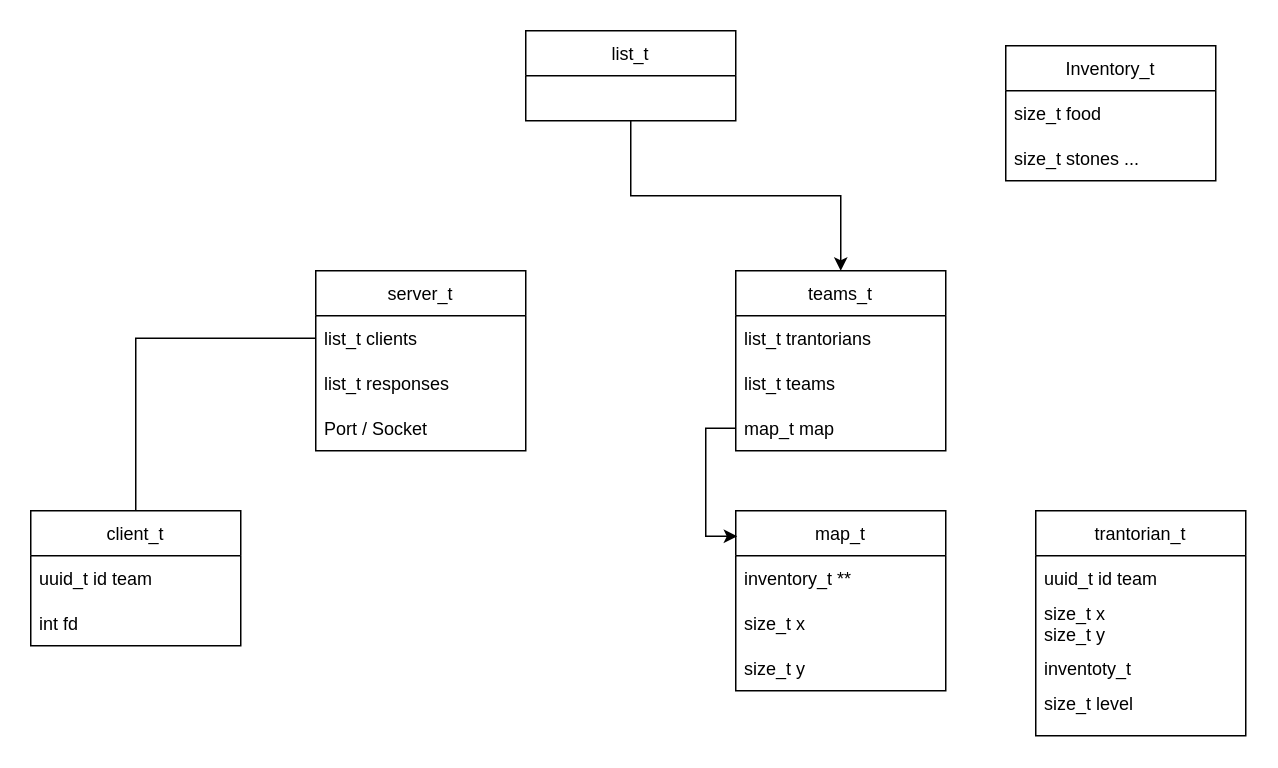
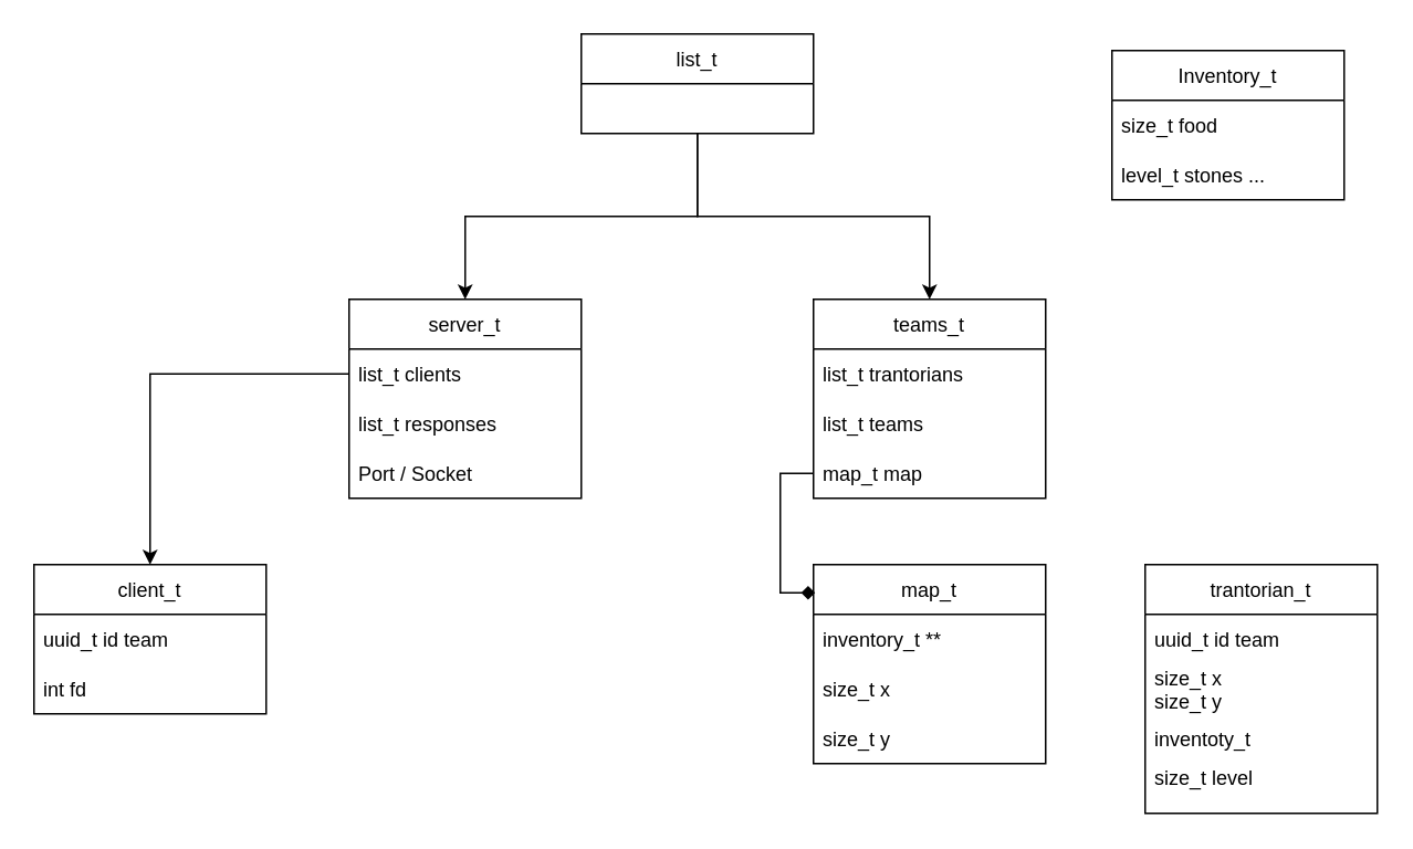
  <mxCell id="0" />
  <mxCell id="1" parent="0" />
  <mxCell id="2" style="edgeStyle=orthogonalEdgeStyle;rounded=0;orthogonalLoop=1;jettySize=auto;html=1;entryX=0.5;entryY=0;entryDx=0;entryDy=0;" parent="1" source="4" target="9" edge="1"><mxGeometry relative="1" as="geometry" /></mxCell>
+ <mxCell id="3" style="edgeStyle=orthogonalEdgeStyle;rounded=0;orthogonalLoop=1;jettySize=auto;html=1;" parent="1" source="4" target="5" edge="1"><mxGeometry relative="1" as="geometry" /></mxCell>
  <mxCell id="4" value="list_t" style="swimlane;fontStyle=0;childLayout=stackLayout;horizontal=1;startSize=30;horizontalStack=0;resizeParent=1;resizeParentMax=0;resizeLast=0;collapsible=1;marginBottom=0;" parent="1" vertex="1"><mxGeometry x="350" y="20" width="140" height="60" as="geometry" /></mxCell>
  <mxCell id="5" value="server_t" style="swimlane;fontStyle=0;childLayout=stackLayout;horizontal=1;startSize=30;horizontalStack=0;resizeParent=1;resizeParentMax=0;resizeLast=0;collapsible=1;marginBottom=0;" parent="1" vertex="1"><mxGeometry x="210" y="180" width="140" height="120" as="geometry" /></mxCell>
  <mxCell id="6" value="list_t clients" style="text;strokeColor=none;fillColor=none;align=left;verticalAlign=middle;spacingLeft=4;spacingRight=4;overflow=hidden;points=[[0,0.5],[1,0.5]];portConstraint=eastwest;rotatable=0;" parent="5" vertex="1"><mxGeometry y="30" width="140" height="30" as="geometry" /></mxCell>
  <mxCell id="7" value="list_t responses" style="text;strokeColor=none;fillColor=none;align=left;verticalAlign=middle;spacingLeft=4;spacingRight=4;overflow=hidden;points=[[0,0.5],[1,0.5]];portConstraint=eastwest;rotatable=0;" parent="5" vertex="1"><mxGeometry y="60" width="140" height="30" as="geometry" /></mxCell>
  <mxCell id="8" value="Port / Socket" style="text;strokeColor=none;fillColor=none;align=left;verticalAlign=middle;spacingLeft=4;spacingRight=4;overflow=hidden;points=[[0,0.5],[1,0.5]];portConstraint=eastwest;rotatable=0;" parent="5" vertex="1"><mxGeometry y="90" width="140" height="30" as="geometry" /></mxCell>
  <mxCell id="9" value="teams_t" style="swimlane;fontStyle=0;childLayout=stackLayout;horizontal=1;startSize=30;horizontalStack=0;resizeParent=1;resizeParentMax=0;resizeLast=0;collapsible=1;marginBottom=0;" parent="1" vertex="1"><mxGeometry x="490" y="180" width="140" height="120" as="geometry" /></mxCell>
  <mxCell id="10" value="list_t trantorians" style="text;strokeColor=none;fillColor=none;align=left;verticalAlign=middle;spacingLeft=4;spacingRight=4;overflow=hidden;points=[[0,0.5],[1,0.5]];portConstraint=eastwest;rotatable=0;" parent="9" vertex="1"><mxGeometry y="30" width="140" height="30" as="geometry" /></mxCell>
  <mxCell id="11" value="list_t teams" style="text;strokeColor=none;fillColor=none;align=left;verticalAlign=middle;spacingLeft=4;spacingRight=4;overflow=hidden;points=[[0,0.5],[1,0.5]];portConstraint=eastwest;rotatable=0;" vertex="1" parent="9"><mxGeometry y="60" width="140" height="30" as="geometry" /></mxCell>
  <mxCell id="12" value="map_t map" style="text;strokeColor=none;fillColor=none;align=left;verticalAlign=middle;spacingLeft=4;spacingRight=4;overflow=hidden;points=[[0,0.5],[1,0.5]];portConstraint=eastwest;rotatable=0;" parent="9" vertex="1"><mxGeometry y="90" width="140" height="30" as="geometry" /></mxCell>
  <mxCell id="13" value="client_t" style="swimlane;fontStyle=0;childLayout=stackLayout;horizontal=1;startSize=30;horizontalStack=0;resizeParent=1;resizeParentMax=0;resizeLast=0;collapsible=1;marginBottom=0;" parent="1" vertex="1"><mxGeometry x="20" y="340" width="140" height="90" as="geometry" /></mxCell>
  <mxCell id="14" value="uuid_t id team" style="text;strokeColor=none;fillColor=none;align=left;verticalAlign=middle;spacingLeft=4;spacingRight=4;overflow=hidden;points=[[0,0.5],[1,0.5]];portConstraint=eastwest;rotatable=0;" parent="13" vertex="1"><mxGeometry y="30" width="140" height="30" as="geometry" /></mxCell>
  <mxCell id="15" value="int fd" style="text;strokeColor=none;fillColor=none;align=left;verticalAlign=middle;spacingLeft=4;spacingRight=4;overflow=hidden;points=[[0,0.5],[1,0.5]];portConstraint=eastwest;rotatable=0;" parent="13" vertex="1"><mxGeometry y="60" width="140" height="30" as="geometry" /></mxCell>
  <mxCell id="16" value="trantorian_t" style="swimlane;fontStyle=0;childLayout=stackLayout;horizontal=1;startSize=30;horizontalStack=0;resizeParent=1;resizeParentMax=0;resizeLast=0;collapsible=1;marginBottom=0;" parent="1" vertex="1"><mxGeometry x="690" y="340" width="140" height="150" as="geometry" /></mxCell>
  <mxCell id="17" value="uuid_t id team" style="text;strokeColor=none;fillColor=none;align=left;verticalAlign=middle;spacingLeft=4;spacingRight=4;overflow=hidden;points=[[0,0.5],[1,0.5]];portConstraint=eastwest;rotatable=0;" parent="16" vertex="1"><mxGeometry y="30" width="140" height="30" as="geometry" /></mxCell>
  <mxCell id="18" value="size_t x&#10;size_t y&#10;" style="text;strokeColor=none;fillColor=none;align=left;verticalAlign=middle;spacingLeft=4;spacingRight=4;overflow=hidden;points=[[0,0.5],[1,0.5]];portConstraint=eastwest;rotatable=0;" parent="16" vertex="1"><mxGeometry y="60" width="140" height="30" as="geometry" /></mxCell>
  <mxCell id="19" value="inventoty_t" style="text;strokeColor=none;fillColor=none;align=left;verticalAlign=middle;spacingLeft=4;spacingRight=4;overflow=hidden;points=[[0,0.5],[1,0.5]];portConstraint=eastwest;rotatable=0;" parent="16" vertex="1"><mxGeometry y="90" width="140" height="30" as="geometry" /></mxCell>
  <mxCell id="20" value="size_t level&#10;" style="text;strokeColor=none;fillColor=none;align=left;verticalAlign=middle;spacingLeft=4;spacingRight=4;overflow=hidden;points=[[0,0.5],[1,0.5]];portConstraint=eastwest;rotatable=0;" parent="16" vertex="1"><mxGeometry y="120" width="140" height="30" as="geometry" /></mxCell>
  <mxCell id="21" value="map_t" style="swimlane;fontStyle=0;childLayout=stackLayout;horizontal=1;startSize=30;horizontalStack=0;resizeParent=1;resizeParentMax=0;resizeLast=0;collapsible=1;marginBottom=0;" parent="1" vertex="1"><mxGeometry x="490" y="340" width="140" height="120" as="geometry" /></mxCell>
  <mxCell id="22" value="inventory_t **" style="text;strokeColor=none;fillColor=none;align=left;verticalAlign=middle;spacingLeft=4;spacingRight=4;overflow=hidden;points=[[0,0.5],[1,0.5]];portConstraint=eastwest;rotatable=0;" parent="21" vertex="1"><mxGeometry y="30" width="140" height="30" as="geometry" /></mxCell>
  <mxCell id="23" value="size_t x" style="text;strokeColor=none;fillColor=none;align=left;verticalAlign=middle;spacingLeft=4;spacingRight=4;overflow=hidden;points=[[0,0.5],[1,0.5]];portConstraint=eastwest;rotatable=0;" parent="21" vertex="1"><mxGeometry y="60" width="140" height="30" as="geometry" /></mxCell>
  <mxCell id="24" value="size_t y" style="text;strokeColor=none;fillColor=none;align=left;verticalAlign=middle;spacingLeft=4;spacingRight=4;overflow=hidden;points=[[0,0.5],[1,0.5]];portConstraint=eastwest;rotatable=0;" parent="21" vertex="1"><mxGeometry y="90" width="140" height="30" as="geometry" /></mxCell>
- <mxCell id="25" style="edgeStyle=orthogonalEdgeStyle;rounded=0;orthogonalLoop=1;jettySize=auto;html=1;entryX=0.007;entryY=0.142;entryDx=0;entryDy=0;entryPerimeter=0;" parent="1" source="12" target="21" edge="1"><mxGeometry relative="1" as="geometry" /></mxCell>
- <mxCell id="26" style="edgeStyle=orthogonalEdgeStyle;rounded=0;orthogonalLoop=1;jettySize=auto;html=1;entryX=0.5;entryY=0;entryDx=0;entryDy=0;endArrow=none;" parent="1" source="6" target="13" edge="1"><mxGeometry relative="1" as="geometry"><mxPoint x="160" y="265" as="targetPoint" /></mxGeometry></mxCell>
+ <mxCell id="25" style="edgeStyle=orthogonalEdgeStyle;rounded=0;orthogonalLoop=1;jettySize=auto;html=1;entryX=0.007;entryY=0.142;entryDx=0;entryDy=0;entryPerimeter=0;endArrow=diamond;" parent="1" source="12" target="21" edge="1"><mxGeometry relative="1" as="geometry" /></mxCell>
+ <mxCell id="26" style="edgeStyle=orthogonalEdgeStyle;rounded=0;orthogonalLoop=1;jettySize=auto;html=1;entryX=0.5;entryY=0;entryDx=0;entryDy=0;" parent="1" source="6" target="13" edge="1"><mxGeometry relative="1" as="geometry"><mxPoint x="160" y="265" as="targetPoint" /></mxGeometry></mxCell>
  <mxCell id="27" value="Inventory_t" style="swimlane;fontStyle=0;childLayout=stackLayout;horizontal=1;startSize=30;horizontalStack=0;resizeParent=1;resizeParentMax=0;resizeLast=0;collapsible=1;marginBottom=0;" parent="1" vertex="1"><mxGeometry x="670" y="30" width="140" height="90" as="geometry" /></mxCell>
  <mxCell id="28" value="size_t food" style="text;strokeColor=none;fillColor=none;align=left;verticalAlign=middle;spacingLeft=4;spacingRight=4;overflow=hidden;points=[[0,0.5],[1,0.5]];portConstraint=eastwest;rotatable=0;" parent="27" vertex="1"><mxGeometry y="30" width="140" height="30" as="geometry" /></mxCell>
- <mxCell id="29" value="size_t stones ..." style="text;strokeColor=none;fillColor=none;align=left;verticalAlign=middle;spacingLeft=4;spacingRight=4;overflow=hidden;points=[[0,0.5],[1,0.5]];portConstraint=eastwest;rotatable=0;" parent="27" vertex="1"><mxGeometry y="60" width="140" height="30" as="geometry" /></mxCell>
+ <mxCell id="29" value="level_t stones ..." style="text;strokeColor=none;fillColor=none;align=left;verticalAlign=middle;spacingLeft=4;spacingRight=4;overflow=hidden;points=[[0,0.5],[1,0.5]];portConstraint=eastwest;rotatable=0;" parent="27" vertex="1"><mxGeometry y="60" width="140" height="30" as="geometry" /></mxCell>
